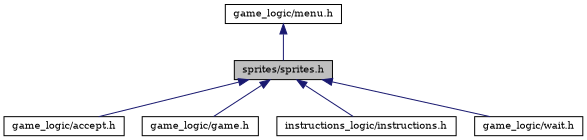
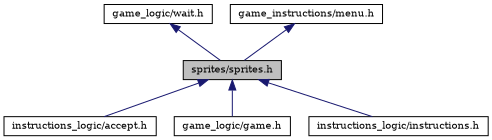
  digraph {
    fontname="DejaVu Serif"
    node [color=black fillcolor=white fontname="DejaVu Serif" fontsize=10 shape=record style=filled]
    edge [color=midnightblue dir=back fontname="DejaVu Serif" fontsize=10 labelfontname=Helvetica labelfontsize=10 style=solid]
    n1 [fillcolor=grey75 fontcolor=black height=0.2 label="sprites/sprites.h" width=0.4]
-   n2 [height=0.2 label="game_logic/accept.h" width=0.4]
+   n2 [height=0.2 label="instructions_logic/accept.h" width=0.4]
    n3 [height=0.2 label="game_logic/game.h" width=0.4]
    n4 [height=0.2 label="instructions_logic/instructions.h" width=0.4]
    n5 [height=0.2 label="game_logic/wait.h" width=0.4]
-   n6 [height=0.2 label="game_logic/menu.h" width=0.4]
+   n6 [height=0.2 label="game_instructions/menu.h" width=0.4]
    n1 -> n2
    n1 -> n3
    n1 -> n4
-   n1 -> n5
+   n5 -> n1
    n6 -> n1
  }
